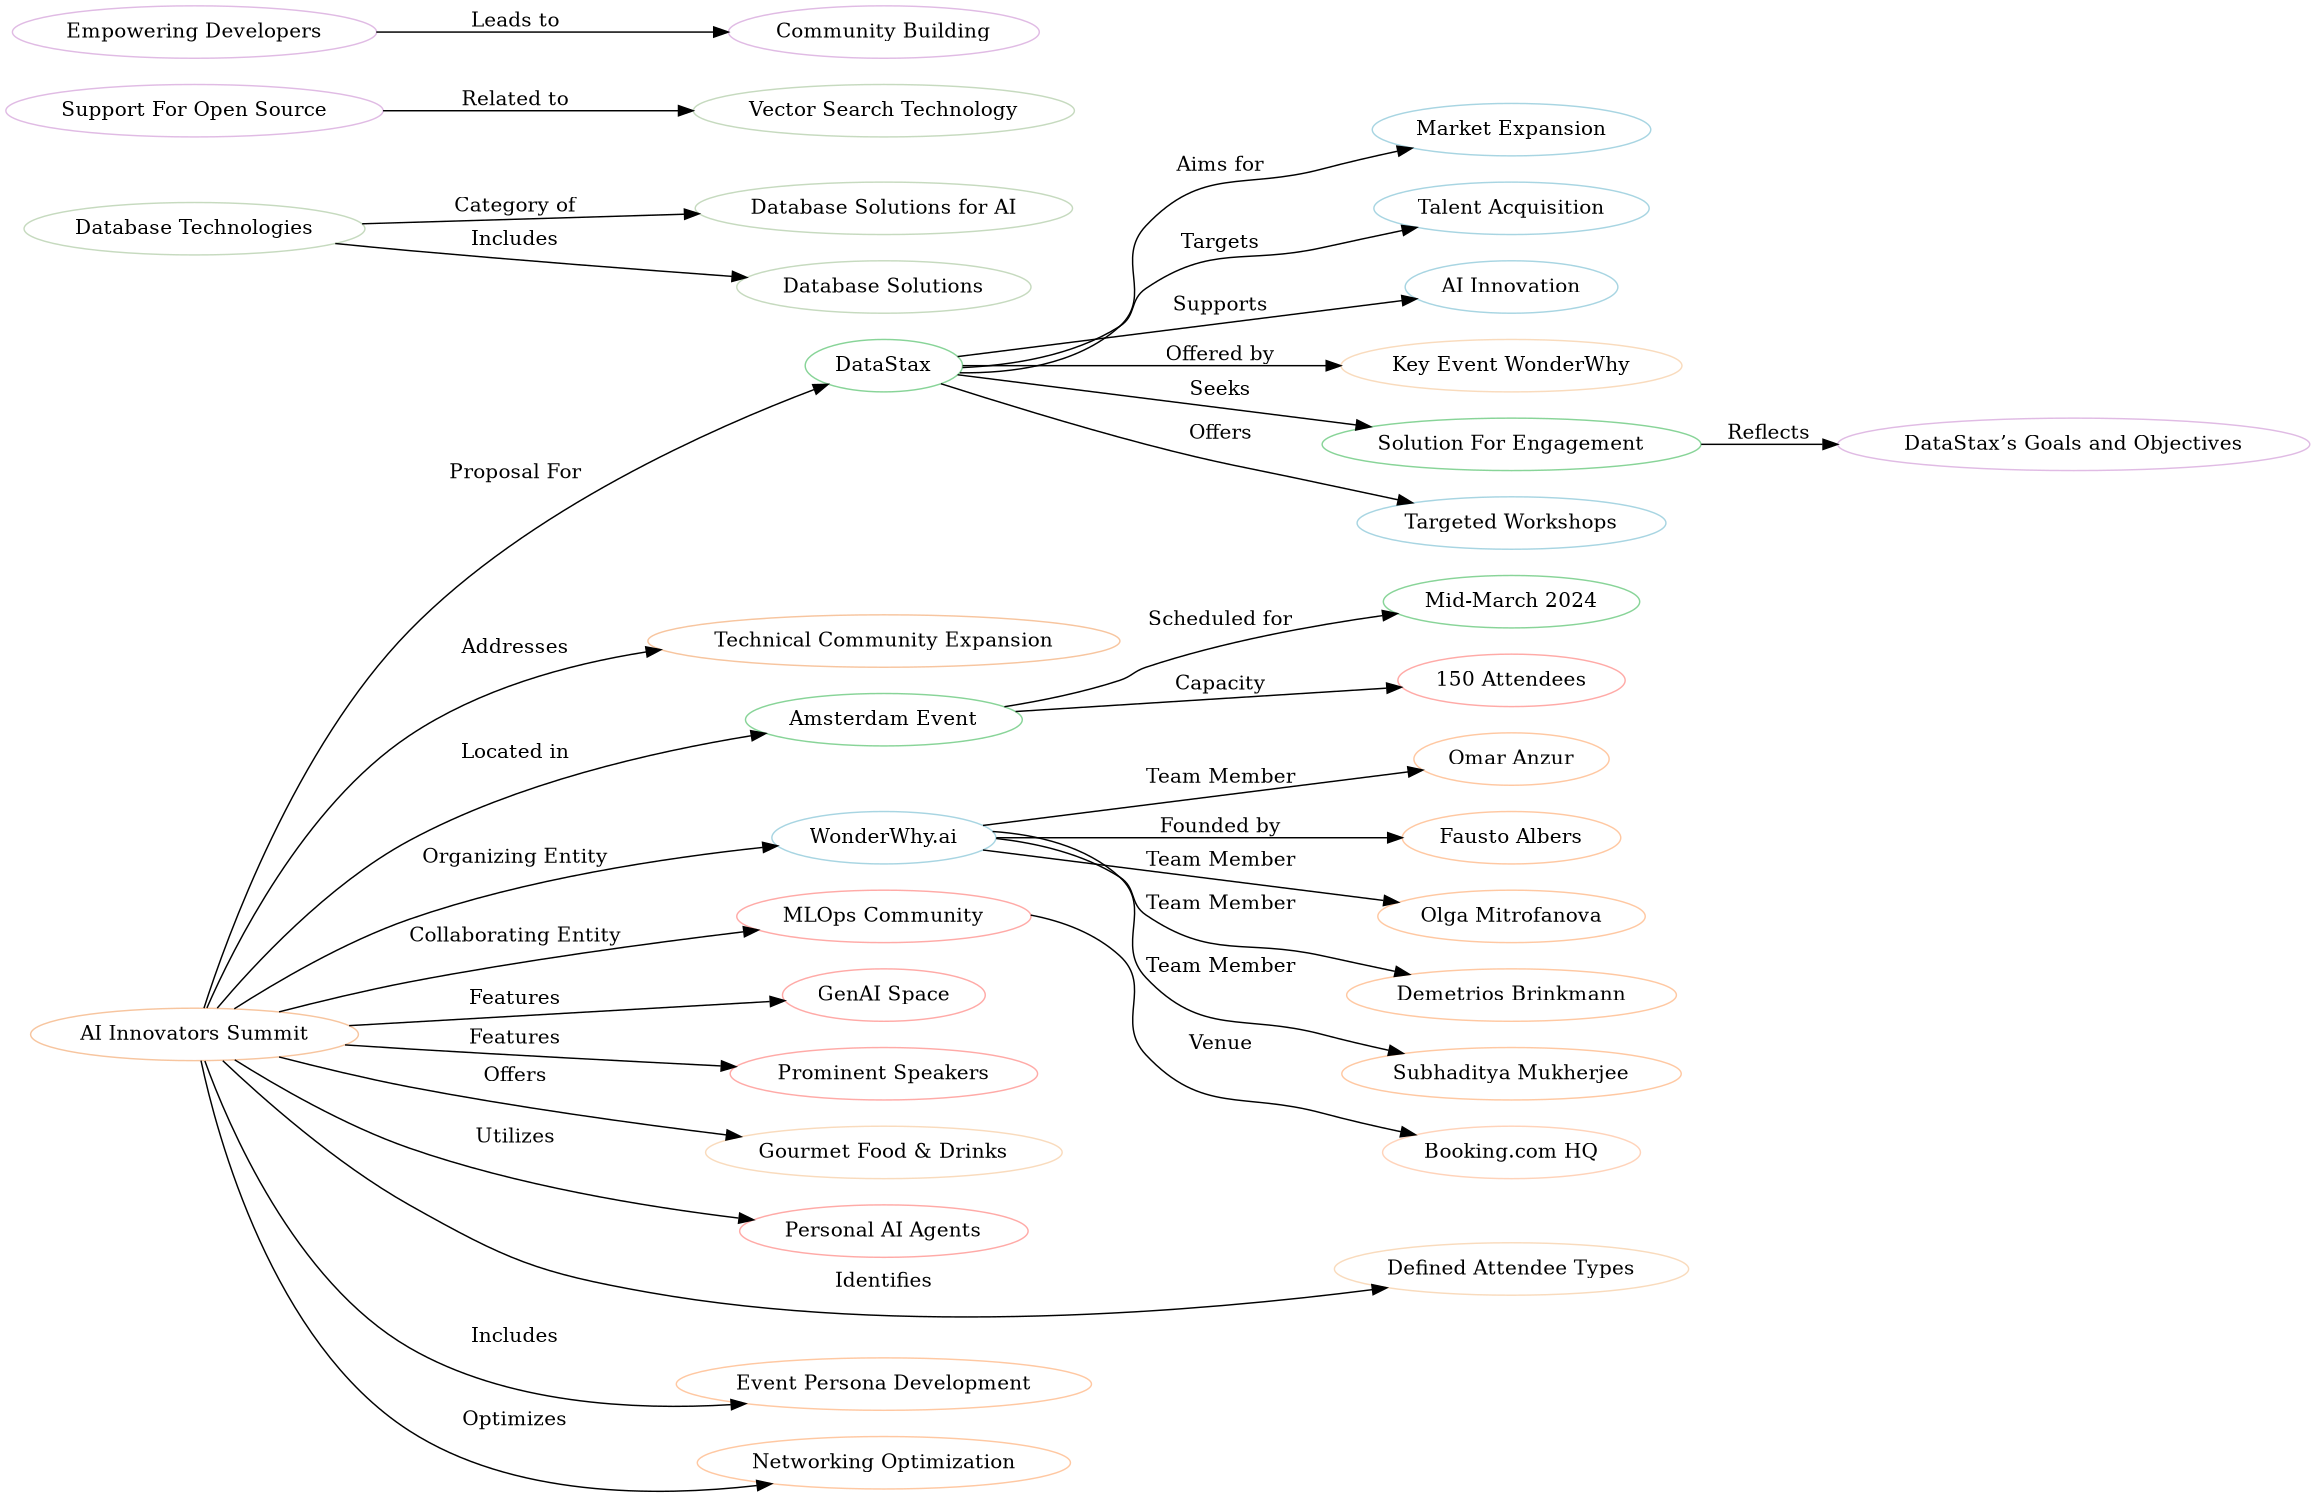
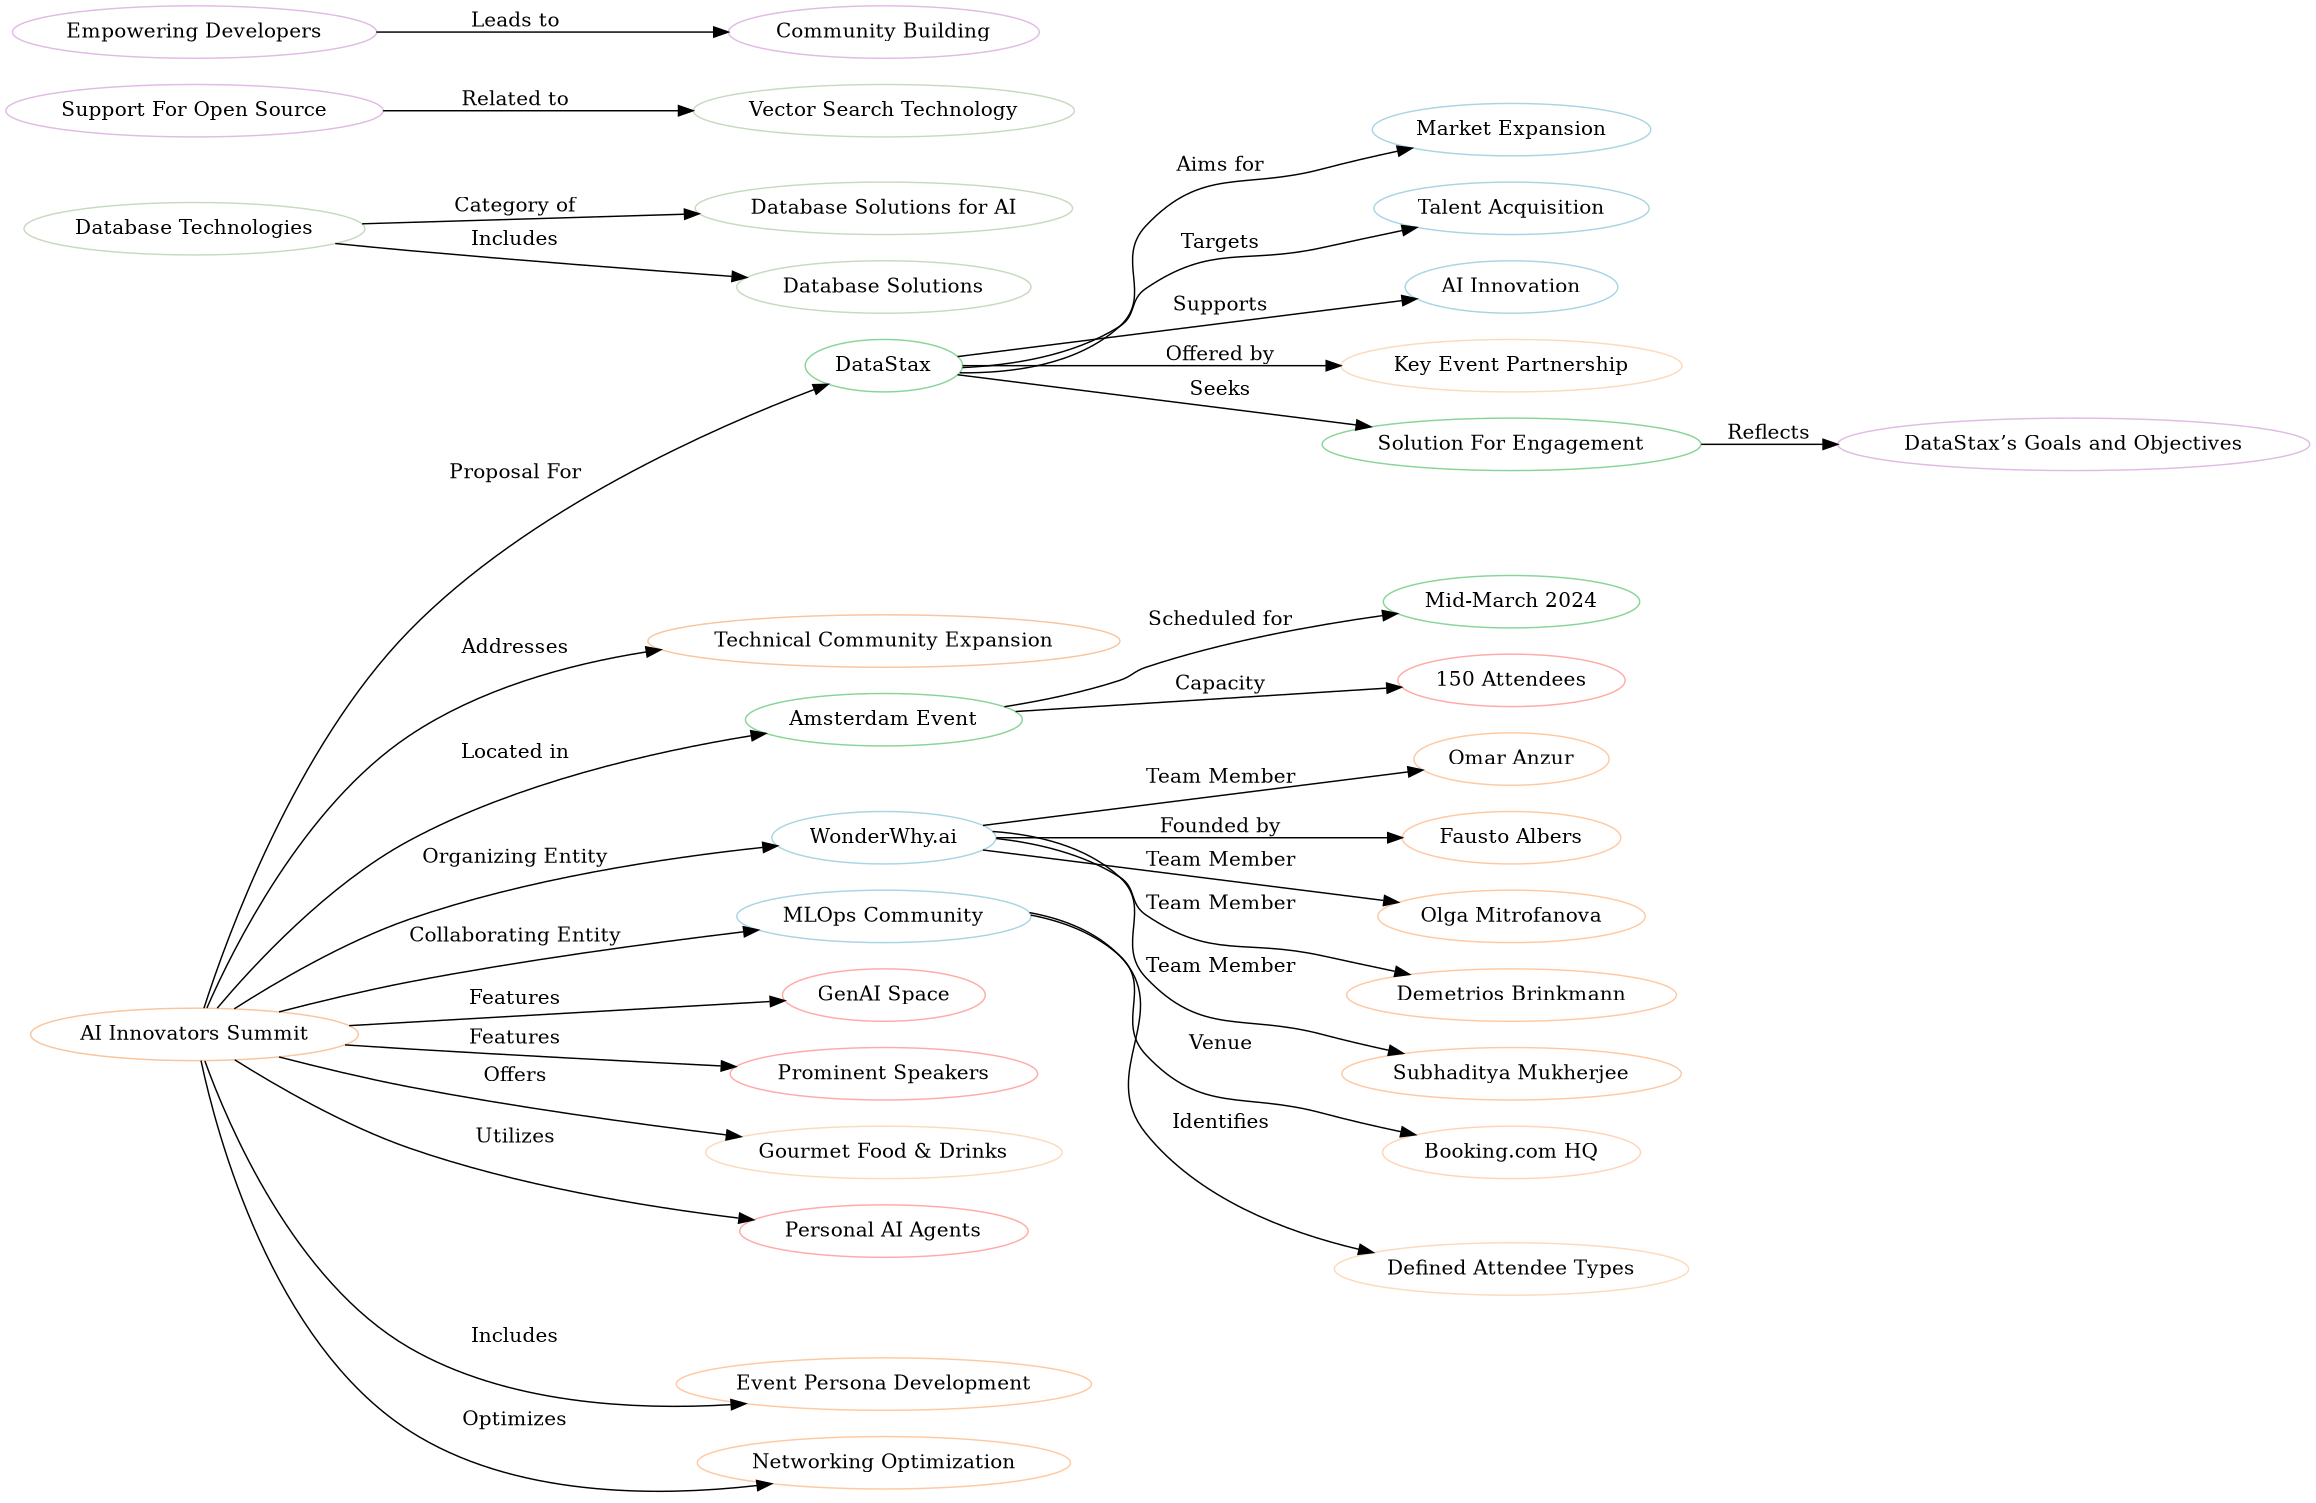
  digraph {
    rankdir=LR
    node [color="#FFC8A2"]
    edge [color=black]
    n1 [color="#F7C59F" label="AI Innovators Summit"]
    n2 [color="#88D498" label=DataStax]
    n3 [color="#F7C59F" label="Technical Community Expansion"]
    n4 [color="#88D498" label="Amsterdam Event"]
    n5 [color="#A8D5E2" label="WonderWhy.ai"]
-   n6 [color="#FFAAA7" label="MLOps Community"]
+   n6 [color="#A8D5E2" label="MLOps Community"]
    n7 [color="#FFAAA7" label="GenAI Space"]
    n8 [color="#FFAAA7" label="Prominent Speakers"]
    n9 [color="#F9DBBD" label="Gourmet Food & Drinks"]
    n10 [color="#FFAAA7" label="Personal AI Agents"]
    n11 [color="#F9DBBD" label="Defined Attendee Types"]
    n12 [label="Event Persona Development"]
    n13 [label="Networking Optimization"]
    n14 [color="#88D498" label="Solution For Engagement"]
-   n15 [color="#A8D5E2" label="Targeted Workshops"]
    n16 [color="#A8D5E2" label="Market Expansion"]
    n17 [color="#A8D5E2" label="Talent Acquisition"]
    n18 [color="#A8D5E2" label="AI Innovation"]
-   n19 [color="#F9DBBD" label="Key Event WonderWhy"]
+   n19 [color="#F9DBBD" label="Key Event Partnership"]
    n20 [color="#88D498" label="Mid-March 2024"]
    n21 [color="#FFAAA7" label="150 Attendees"]
    n22 [label="Fausto Albers"]
    n23 [label="Olga Mitrofanova"]
    n24 [label="Demetrios Brinkmann"]
    n25 [label="Subhaditya Mukherjee"]
    n26 [label="Omar Anzur"]
    n27 [color="#FFD3BA" label="Booking.com HQ"]
    n28 [color="#E0BBE4" label="DataStax’s Goals and Objectives"]
    n29 [color="#C6DABF" label="Database Solutions for AI"]
    n30 [color="#C6DABF" label="Database Technologies"]
    n31 [color="#C6DABF" label="Database Solutions"]
    n32 [color="#E0BBE4" label="Support For Open Source"]
    n33 [color="#C6DABF" label="Vector Search Technology"]
    n34 [color="#E0BBE4" label="Empowering Developers"]
    n35 [color="#E0BBE4" label="Community Building"]
    n1 -> n2 [label="Proposal For"]
    n1 -> n3 [label=Addresses]
    n1 -> n4 [label="Located in"]
    n1 -> n5 [label="Organizing Entity"]
    n1 -> n6 [label="Collaborating Entity"]
    n1 -> n7 [label=Features]
    n1 -> n8 [label=Features]
    n1 -> n9 [label=Offers]
    n1 -> n10 [label=Utilizes]
-   n1 -> n11 [label=Identifies]
+   n6 -> n11 [label=Identifies]
    n1 -> n12 [label=Includes]
    n1 -> n13 [label=Optimizes]
    n2 -> n14 [label=Seeks]
-   n2 -> n15 [label=Offers]
    n2 -> n16 [label="Aims for"]
    n2 -> n17 [label=Targets]
    n2 -> n18 [label=Supports]
    n2 -> n19 [label="Offered by"]
    n4 -> n20 [label="Scheduled for"]
    n4 -> n21 [label=Capacity]
    n5 -> n22 [label="Founded by"]
    n5 -> n23 [label="Team Member"]
    n5 -> n24 [label="Team Member"]
    n5 -> n25 [label="Team Member"]
    n5 -> n26 [label="Team Member"]
    n6 -> n27 [label=Venue]
    n14 -> n28 [label=Reflects]
    n30 -> n29 [label="Category of"]
    n30 -> n31 [label=Includes]
    n32 -> n33 [label="Related to"]
    n34 -> n35 [label="Leads to"]
  }
